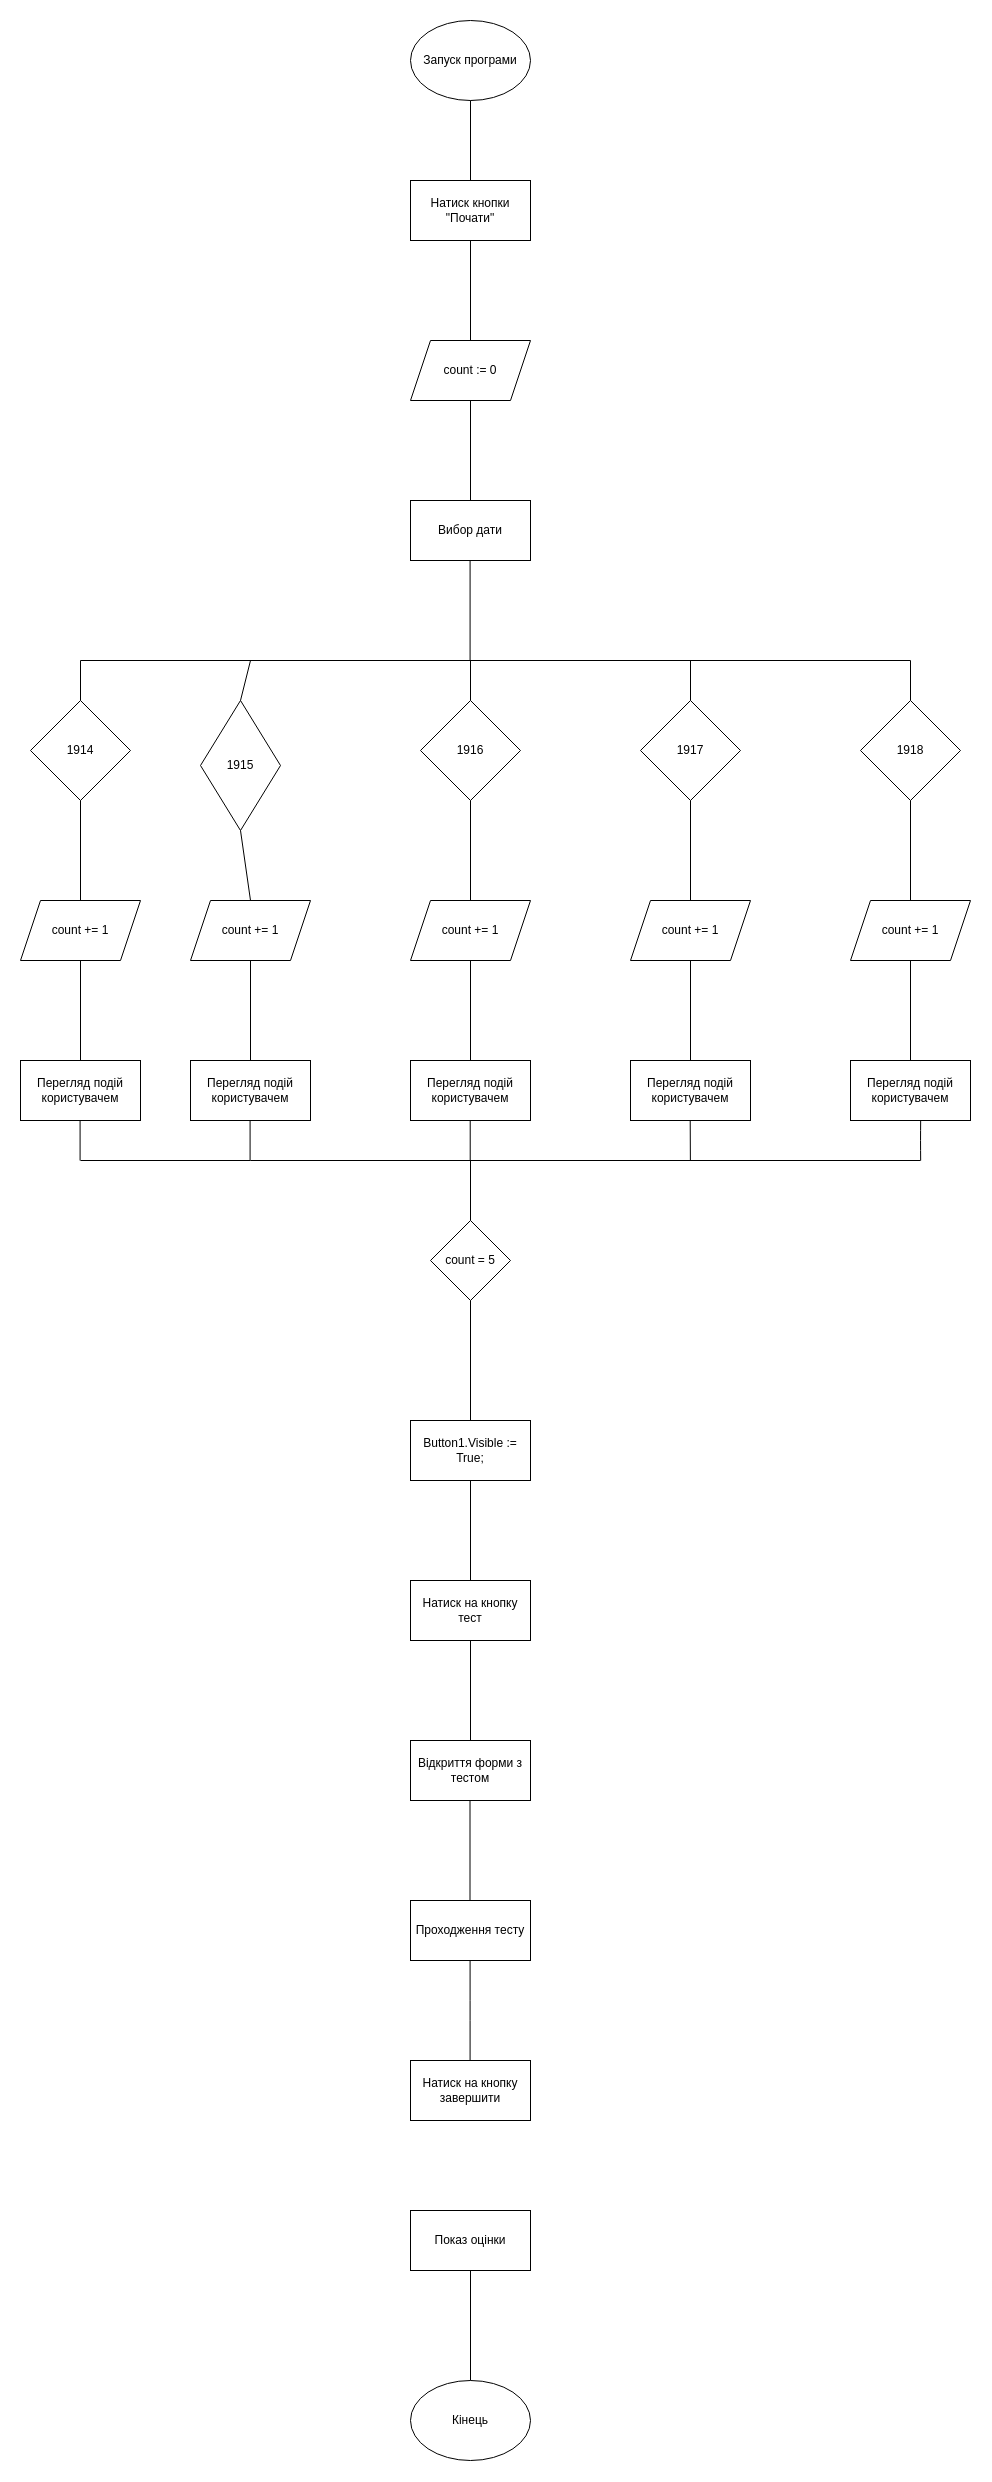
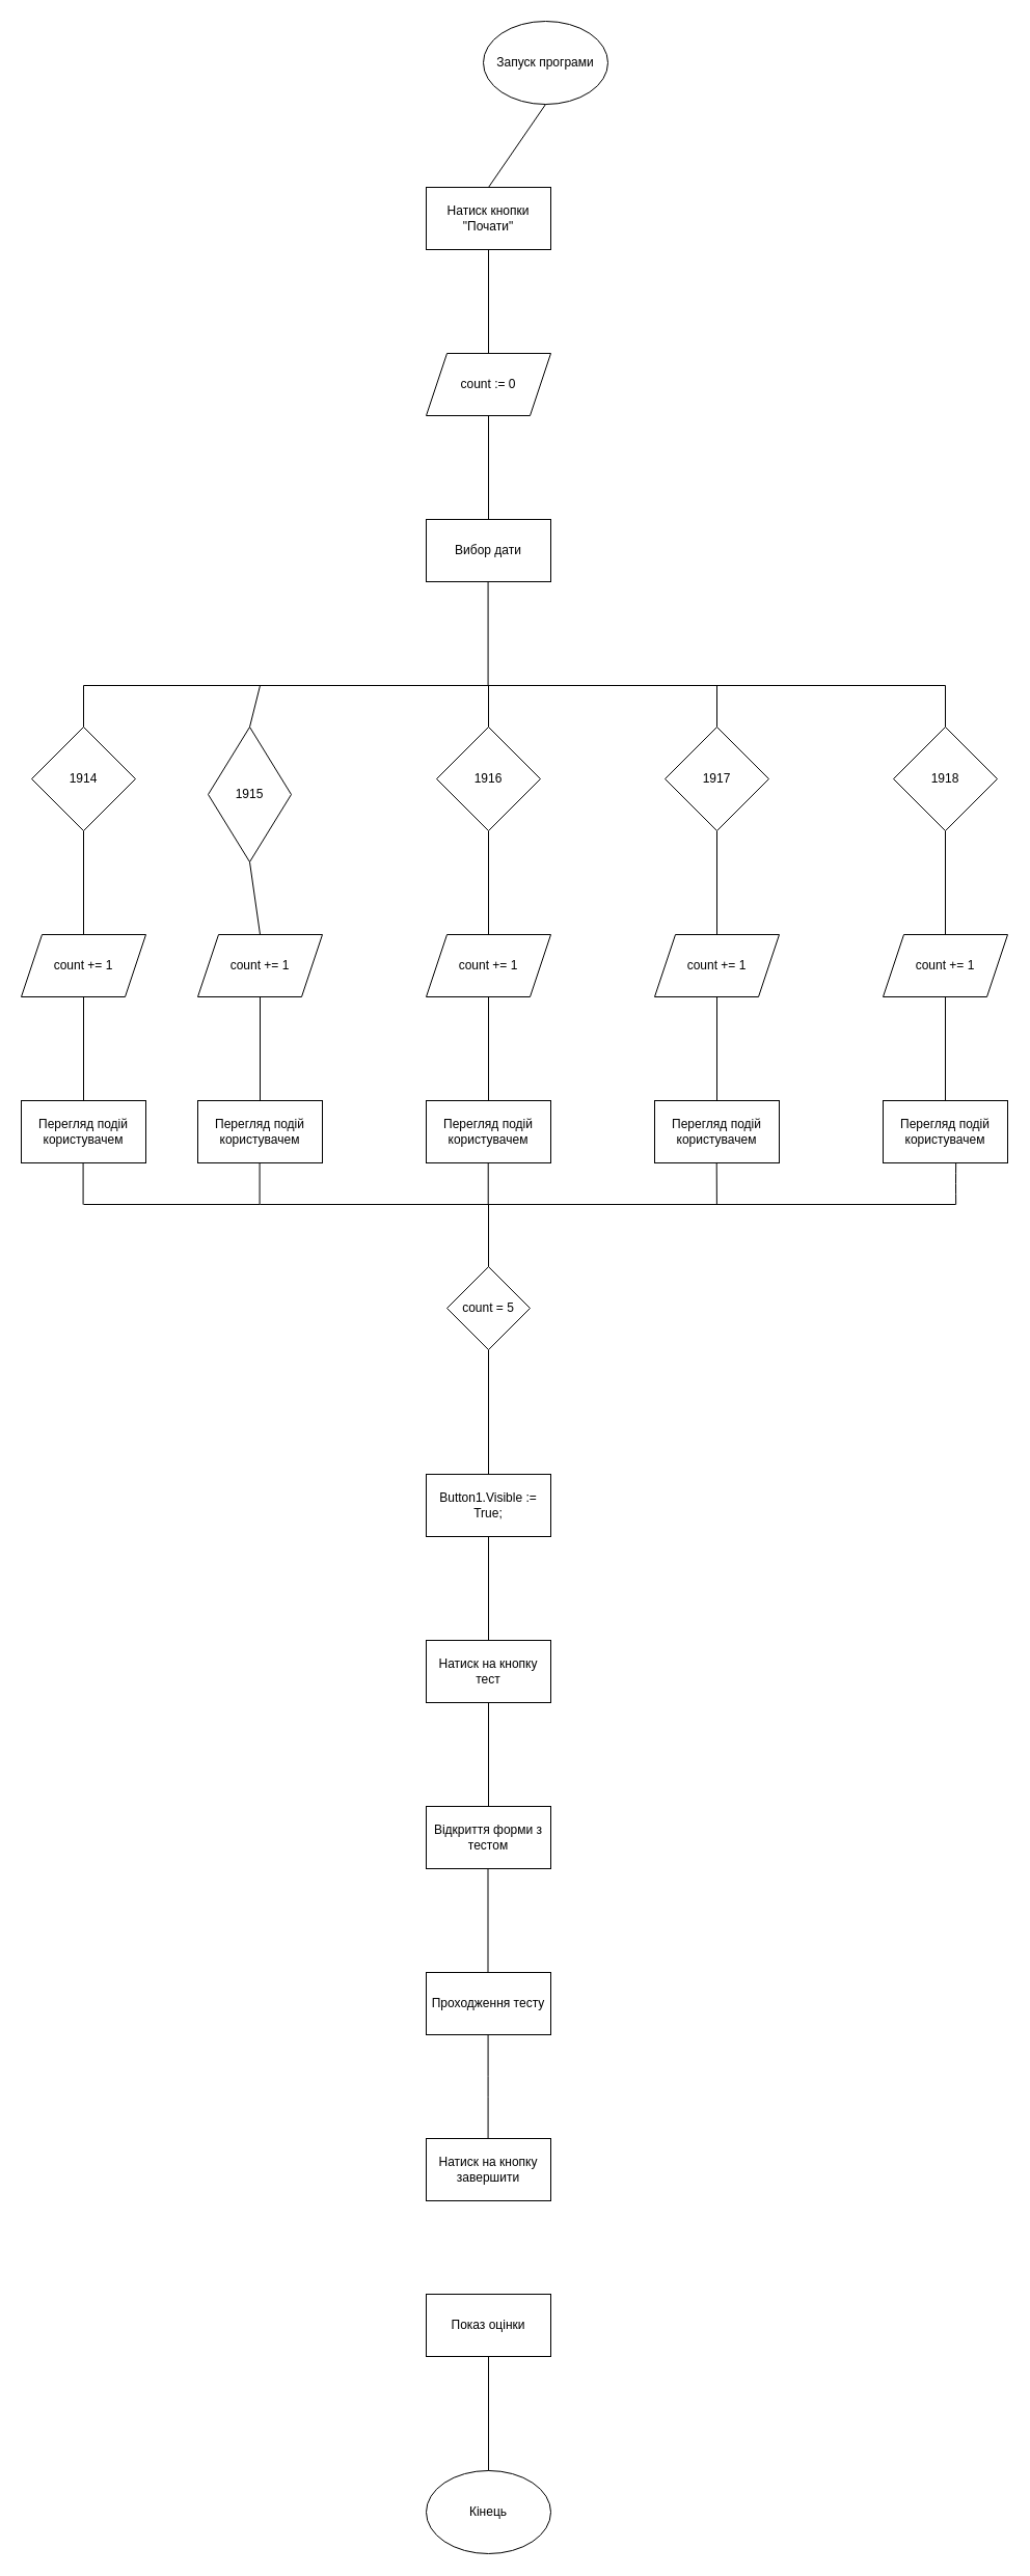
  <mxCell id="0" />
  <mxCell id="1" parent="0" />
  <mxCell id="2" value="Натиск кнопки &quot;Почати&quot;" style="rounded=0;whiteSpace=wrap;html=1;" vertex="1" parent="1"><mxGeometry x="410" y="180" width="120" height="60" as="geometry" /></mxCell>
- <mxCell id="3" value="Запуск програми" style="ellipse;whiteSpace=wrap;html=1;" vertex="1" parent="1"><mxGeometry x="410" y="20" width="120" height="80" as="geometry" /></mxCell>
+ <mxCell id="3" value="Запуск програми" style="ellipse;whiteSpace=wrap;html=1;" vertex="1" parent="1"><mxGeometry x="465" y="20" width="120" height="80" as="geometry" /></mxCell>
  <mxCell id="4" value="" style="endArrow=none;html=1;entryX=0.5;entryY=1;entryDx=0;entryDy=0;exitX=0.5;exitY=0;exitDx=0;exitDy=0;" edge="1" parent="1" source="2" target="3"><mxGeometry width="50" height="50" relative="1" as="geometry"><mxPoint x="450" y="240" as="sourcePoint" /><mxPoint x="500" y="190" as="targetPoint" /></mxGeometry></mxCell>
  <mxCell id="5" value="" style="endArrow=none;html=1;entryX=0.5;entryY=1;entryDx=0;entryDy=0;" edge="1" parent="1" target="2"><mxGeometry width="50" height="50" relative="1" as="geometry"><mxPoint x="470" y="340" as="sourcePoint" /><mxPoint x="380" y="280" as="targetPoint" /></mxGeometry></mxCell>
  <mxCell id="6" value="count := 0" style="shape=parallelogram;perimeter=parallelogramPerimeter;whiteSpace=wrap;html=1;fixedSize=1;" vertex="1" parent="1"><mxGeometry x="410" y="340" width="120" height="60" as="geometry" /></mxCell>
  <mxCell id="7" value="" style="endArrow=none;html=1;entryX=0.5;entryY=1;entryDx=0;entryDy=0;" edge="1" parent="1" target="6"><mxGeometry width="50" height="50" relative="1" as="geometry"><mxPoint x="470" y="500" as="sourcePoint" /><mxPoint x="520" y="450" as="targetPoint" /></mxGeometry></mxCell>
  <mxCell id="8" value="Вибор дати" style="rounded=0;whiteSpace=wrap;html=1;" vertex="1" parent="1"><mxGeometry x="410" y="500" width="120" height="60" as="geometry" /></mxCell>
  <mxCell id="9" value="" style="endArrow=none;html=1;" edge="1" parent="1"><mxGeometry width="50" height="50" relative="1" as="geometry"><mxPoint x="469.58" y="660" as="sourcePoint" /><mxPoint x="469.58" y="560" as="targetPoint" /></mxGeometry></mxCell>
  <mxCell id="10" value="1915" style="rhombus;whiteSpace=wrap;html=1;" vertex="1" parent="1"><mxGeometry x="200" y="700" width="80" height="130" as="geometry" /></mxCell>
  <mxCell id="11" value="" style="endArrow=none;html=1;entryX=0.5;entryY=1;entryDx=0;entryDy=0;" edge="1" parent="1" target="10"><mxGeometry width="50" height="50" relative="1" as="geometry"><mxPoint x="250" y="900" as="sourcePoint" /><mxPoint x="279" y="820" as="targetPoint" /></mxGeometry></mxCell>
  <mxCell id="12" value="count += 1" style="shape=parallelogram;perimeter=parallelogramPerimeter;whiteSpace=wrap;html=1;fixedSize=1;" vertex="1" parent="1"><mxGeometry x="190" y="900" width="120" height="60" as="geometry" /></mxCell>
  <mxCell id="13" value="" style="endArrow=none;html=1;" edge="1" parent="1" source="12" target="14"><mxGeometry width="50" height="50" relative="1" as="geometry"><mxPoint x="250" y="1060" as="sourcePoint" /><mxPoint x="250" y="960" as="targetPoint" /></mxGeometry></mxCell>
  <mxCell id="14" value="Перегляд подій користувачем" style="rounded=0;whiteSpace=wrap;html=1;" vertex="1" parent="1"><mxGeometry x="190" y="1060" width="120" height="60" as="geometry" /></mxCell>
  <mxCell id="15" value="1916" style="rhombus;whiteSpace=wrap;html=1;" vertex="1" parent="1"><mxGeometry x="420" y="700" width="100" height="100" as="geometry" /></mxCell>
  <mxCell id="16" value="" style="endArrow=none;html=1;entryX=0.5;entryY=1;entryDx=0;entryDy=0;" edge="1" parent="1" target="15"><mxGeometry width="50" height="50" relative="1" as="geometry"><mxPoint x="470" y="900" as="sourcePoint" /><mxPoint x="499" y="820" as="targetPoint" /></mxGeometry></mxCell>
  <mxCell id="17" value="count += 1" style="shape=parallelogram;perimeter=parallelogramPerimeter;whiteSpace=wrap;html=1;fixedSize=1;" vertex="1" parent="1"><mxGeometry x="410" y="900" width="120" height="60" as="geometry" /></mxCell>
  <mxCell id="18" value="" style="endArrow=none;html=1;" edge="1" parent="1" source="17" target="19"><mxGeometry width="50" height="50" relative="1" as="geometry"><mxPoint x="470" y="1060" as="sourcePoint" /><mxPoint x="470" y="960" as="targetPoint" /></mxGeometry></mxCell>
  <mxCell id="19" value="Перегляд подій користувачем" style="rounded=0;whiteSpace=wrap;html=1;" vertex="1" parent="1"><mxGeometry x="410" y="1060" width="120" height="60" as="geometry" /></mxCell>
  <mxCell id="20" value="1917" style="rhombus;whiteSpace=wrap;html=1;" vertex="1" parent="1"><mxGeometry x="640" y="700" width="100" height="100" as="geometry" /></mxCell>
  <mxCell id="21" value="" style="endArrow=none;html=1;entryX=0.5;entryY=1;entryDx=0;entryDy=0;" edge="1" parent="1" target="20"><mxGeometry width="50" height="50" relative="1" as="geometry"><mxPoint x="690" y="900" as="sourcePoint" /><mxPoint x="719" y="820" as="targetPoint" /></mxGeometry></mxCell>
  <mxCell id="22" value="count += 1" style="shape=parallelogram;perimeter=parallelogramPerimeter;whiteSpace=wrap;html=1;fixedSize=1;" vertex="1" parent="1"><mxGeometry x="630" y="900" width="120" height="60" as="geometry" /></mxCell>
  <mxCell id="23" value="" style="endArrow=none;html=1;" edge="1" parent="1" source="22" target="24"><mxGeometry width="50" height="50" relative="1" as="geometry"><mxPoint x="690" y="1060" as="sourcePoint" /><mxPoint x="690" y="960" as="targetPoint" /></mxGeometry></mxCell>
  <mxCell id="24" value="Перегляд подій користувачем" style="rounded=0;whiteSpace=wrap;html=1;" vertex="1" parent="1"><mxGeometry x="630" y="1060" width="120" height="60" as="geometry" /></mxCell>
  <mxCell id="25" value="1918" style="rhombus;whiteSpace=wrap;html=1;" vertex="1" parent="1"><mxGeometry x="860" y="700" width="100" height="100" as="geometry" /></mxCell>
  <mxCell id="26" value="" style="endArrow=none;html=1;entryX=0.5;entryY=1;entryDx=0;entryDy=0;" edge="1" parent="1" target="25"><mxGeometry width="50" height="50" relative="1" as="geometry"><mxPoint x="910" y="900" as="sourcePoint" /><mxPoint x="939" y="820" as="targetPoint" /></mxGeometry></mxCell>
  <mxCell id="27" value="count += 1" style="shape=parallelogram;perimeter=parallelogramPerimeter;whiteSpace=wrap;html=1;fixedSize=1;" vertex="1" parent="1"><mxGeometry x="850" y="900" width="120" height="60" as="geometry" /></mxCell>
  <mxCell id="28" value="" style="endArrow=none;html=1;" edge="1" parent="1" source="27" target="29"><mxGeometry width="50" height="50" relative="1" as="geometry"><mxPoint x="910" y="1060" as="sourcePoint" /><mxPoint x="910" y="960" as="targetPoint" /></mxGeometry></mxCell>
  <mxCell id="29" value="Перегляд подій користувачем" style="rounded=0;whiteSpace=wrap;html=1;" vertex="1" parent="1"><mxGeometry x="850" y="1060" width="120" height="60" as="geometry" /></mxCell>
  <mxCell id="30" value="" style="endArrow=none;html=1;" edge="1" parent="1"><mxGeometry width="50" height="50" relative="1" as="geometry"><mxPoint x="910" y="660" as="sourcePoint" /><mxPoint x="250" y="660" as="targetPoint" /></mxGeometry></mxCell>
  <mxCell id="31" value="" style="endArrow=none;html=1;entryX=0.5;entryY=0;entryDx=0;entryDy=0;" edge="1" parent="1" target="10"><mxGeometry width="50" height="50" relative="1" as="geometry"><mxPoint x="250" y="660" as="sourcePoint" /><mxPoint x="530" y="780" as="targetPoint" /></mxGeometry></mxCell>
  <mxCell id="32" value="" style="endArrow=none;html=1;entryX=0.5;entryY=0;entryDx=0;entryDy=0;" edge="1" parent="1" target="25"><mxGeometry width="50" height="50" relative="1" as="geometry"><mxPoint x="910" y="660" as="sourcePoint" /><mxPoint x="800" y="760" as="targetPoint" /></mxGeometry></mxCell>
  <mxCell id="33" value="" style="endArrow=none;html=1;entryX=0.5;entryY=0;entryDx=0;entryDy=0;" edge="1" parent="1" target="15"><mxGeometry width="50" height="50" relative="1" as="geometry"><mxPoint x="470" y="660" as="sourcePoint" /><mxPoint x="700" y="720" as="targetPoint" /></mxGeometry></mxCell>
  <mxCell id="34" value="" style="endArrow=none;html=1;exitX=0.5;exitY=0;exitDx=0;exitDy=0;" edge="1" parent="1" source="20"><mxGeometry width="50" height="50" relative="1" as="geometry"><mxPoint x="650" y="770" as="sourcePoint" /><mxPoint x="690" y="660" as="targetPoint" /></mxGeometry></mxCell>
  <mxCell id="35" value="" style="endArrow=none;html=1;" edge="1" parent="1"><mxGeometry width="50" height="50" relative="1" as="geometry"><mxPoint x="920" y="1160" as="sourcePoint" /><mxPoint x="250" y="1160" as="targetPoint" /></mxGeometry></mxCell>
  <mxCell id="36" value="" style="endArrow=none;html=1;entryX=0.5;entryY=0;entryDx=0;entryDy=0;" edge="1" parent="1"><mxGeometry width="50" height="50" relative="1" as="geometry"><mxPoint x="249.58" y="1120" as="sourcePoint" /><mxPoint x="249.58" y="1160" as="targetPoint" /></mxGeometry></mxCell>
  <mxCell id="37" value="" style="endArrow=none;html=1;entryX=0.5;entryY=0;entryDx=0;entryDy=0;" edge="1" parent="1"><mxGeometry width="50" height="50" relative="1" as="geometry"><mxPoint x="920.17" y="1120" as="sourcePoint" /><mxPoint x="920.17" y="1160" as="targetPoint" /><Array as="points"><mxPoint x="920" y="1140" /></Array></mxGeometry></mxCell>
  <mxCell id="38" value="" style="endArrow=none;html=1;entryX=0.5;entryY=0;entryDx=0;entryDy=0;" edge="1" parent="1"><mxGeometry width="50" height="50" relative="1" as="geometry"><mxPoint x="469.71" y="1120" as="sourcePoint" /><mxPoint x="469.71" y="1160" as="targetPoint" /></mxGeometry></mxCell>
  <mxCell id="39" value="" style="endArrow=none;html=1;exitX=0.5;exitY=0;exitDx=0;exitDy=0;" edge="1" parent="1"><mxGeometry width="50" height="50" relative="1" as="geometry"><mxPoint x="689.88" y="1160" as="sourcePoint" /><mxPoint x="689.88" y="1120" as="targetPoint" /><Array as="points"><mxPoint x="689.71" y="1120" /></Array></mxGeometry></mxCell>
  <mxCell id="40" value="count = 5" style="rhombus;whiteSpace=wrap;html=1;" vertex="1" parent="1"><mxGeometry x="430" y="1220" width="80" height="80" as="geometry" /></mxCell>
  <mxCell id="41" value="" style="endArrow=none;html=1;exitX=0.5;exitY=0;exitDx=0;exitDy=0;" edge="1" parent="1" source="40"><mxGeometry width="50" height="50" relative="1" as="geometry"><mxPoint x="434" y="1220" as="sourcePoint" /><mxPoint x="470" y="1160" as="targetPoint" /></mxGeometry></mxCell>
  <mxCell id="42" value="1914" style="rhombus;whiteSpace=wrap;html=1;" vertex="1" parent="1"><mxGeometry x="30" y="700" width="100" height="100" as="geometry" /></mxCell>
  <mxCell id="43" value="" style="endArrow=none;html=1;entryX=0.5;entryY=1;entryDx=0;entryDy=0;" edge="1" parent="1" target="42"><mxGeometry width="50" height="50" relative="1" as="geometry"><mxPoint x="80" y="900" as="sourcePoint" /><mxPoint x="109" y="820" as="targetPoint" /></mxGeometry></mxCell>
  <mxCell id="44" value="count += 1" style="shape=parallelogram;perimeter=parallelogramPerimeter;whiteSpace=wrap;html=1;fixedSize=1;" vertex="1" parent="1"><mxGeometry x="20" y="900" width="120" height="60" as="geometry" /></mxCell>
  <mxCell id="45" value="" style="endArrow=none;html=1;" edge="1" parent="1" source="44" target="46"><mxGeometry width="50" height="50" relative="1" as="geometry"><mxPoint x="80" y="1060" as="sourcePoint" /><mxPoint x="80" y="960" as="targetPoint" /></mxGeometry></mxCell>
  <mxCell id="46" value="Перегляд подій користувачем" style="rounded=0;whiteSpace=wrap;html=1;" vertex="1" parent="1"><mxGeometry x="20" y="1060" width="120" height="60" as="geometry" /></mxCell>
  <mxCell id="47" value="" style="endArrow=none;html=1;entryX=0.5;entryY=0;entryDx=0;entryDy=0;" edge="1" parent="1" target="42"><mxGeometry width="50" height="50" relative="1" as="geometry"><mxPoint x="80" y="660" as="sourcePoint" /><mxPoint x="360" y="780" as="targetPoint" /></mxGeometry></mxCell>
  <mxCell id="48" value="" style="endArrow=none;html=1;entryX=0.5;entryY=0;entryDx=0;entryDy=0;" edge="1" parent="1"><mxGeometry width="50" height="50" relative="1" as="geometry"><mxPoint x="79.58" y="1120" as="sourcePoint" /><mxPoint x="79.58" y="1160" as="targetPoint" /></mxGeometry></mxCell>
  <mxCell id="49" value="" style="endArrow=none;html=1;" edge="1" parent="1"><mxGeometry width="50" height="50" relative="1" as="geometry"><mxPoint x="80" y="660" as="sourcePoint" /><mxPoint x="260" y="660" as="targetPoint" /></mxGeometry></mxCell>
  <mxCell id="50" value="" style="endArrow=none;html=1;" edge="1" parent="1"><mxGeometry width="50" height="50" relative="1" as="geometry"><mxPoint x="80" y="1160" as="sourcePoint" /><mxPoint x="250" y="1160" as="targetPoint" /></mxGeometry></mxCell>
  <mxCell id="51" value="" style="endArrow=none;html=1;" edge="1" parent="1"><mxGeometry width="50" height="50" relative="1" as="geometry"><mxPoint x="470" y="1420" as="sourcePoint" /><mxPoint x="470" y="1300" as="targetPoint" /></mxGeometry></mxCell>
  <mxCell id="52" value="Button1.Visible := True;" style="rounded=0;whiteSpace=wrap;html=1;" vertex="1" parent="1"><mxGeometry x="410" y="1420" width="120" height="60" as="geometry" /></mxCell>
  <mxCell id="53" value="" style="endArrow=none;html=1;entryX=0.5;entryY=1;entryDx=0;entryDy=0;" edge="1" parent="1" target="52"><mxGeometry width="50" height="50" relative="1" as="geometry"><mxPoint x="470" y="1580" as="sourcePoint" /><mxPoint x="570" y="1380" as="targetPoint" /></mxGeometry></mxCell>
  <mxCell id="54" value="Натиск на кнопку тест" style="rounded=0;whiteSpace=wrap;html=1;" vertex="1" parent="1"><mxGeometry x="410" y="1580" width="120" height="60" as="geometry" /></mxCell>
  <mxCell id="55" value="Відкриття форми з тестом" style="rounded=0;whiteSpace=wrap;html=1;" vertex="1" parent="1"><mxGeometry x="410" y="1740" width="120" height="60" as="geometry" /></mxCell>
  <mxCell id="56" value="" style="endArrow=none;html=1;entryX=0.5;entryY=1;entryDx=0;entryDy=0;exitX=0.5;exitY=0;exitDx=0;exitDy=0;" edge="1" parent="1" source="55" target="54"><mxGeometry width="50" height="50" relative="1" as="geometry"><mxPoint x="440" y="1740" as="sourcePoint" /><mxPoint x="490" y="1690" as="targetPoint" /></mxGeometry></mxCell>
  <mxCell id="57" value="" style="endArrow=none;html=1;" edge="1" parent="1"><mxGeometry width="50" height="50" relative="1" as="geometry"><mxPoint x="469.5" y="1900" as="sourcePoint" /><mxPoint x="469.5" y="1800" as="targetPoint" /></mxGeometry></mxCell>
  <mxCell id="58" value="Проходження тесту" style="rounded=0;whiteSpace=wrap;html=1;" vertex="1" parent="1"><mxGeometry x="410" y="1900" width="120" height="60" as="geometry" /></mxCell>
  <mxCell id="59" value="" style="endArrow=none;html=1;" edge="1" parent="1"><mxGeometry width="50" height="50" relative="1" as="geometry"><mxPoint x="469.58" y="2060" as="sourcePoint" /><mxPoint x="469.58" y="1960" as="targetPoint" /><Array as="points"><mxPoint x="469.58" y="2010" /></Array></mxGeometry></mxCell>
  <mxCell id="60" value="Натиск на кнопку завершити" style="rounded=0;whiteSpace=wrap;html=1;" vertex="1" parent="1"><mxGeometry x="410" y="2060" width="120" height="60" as="geometry" /></mxCell>
  <mxCell id="61" value="Показ оцінки" style="rounded=0;whiteSpace=wrap;html=1;" vertex="1" parent="1"><mxGeometry x="410" y="2210" width="120" height="60" as="geometry" /></mxCell>
  <mxCell id="62" value="" style="endArrow=none;html=1;" edge="1" parent="1" source="61" target="64"><mxGeometry width="50" height="50" relative="1" as="geometry"><mxPoint x="424" y="2170" as="sourcePoint" /><mxPoint x="474" y="2120" as="targetPoint" /></mxGeometry></mxCell>
  <mxCell id="63" value="" style="endArrow=none;html=1;" edge="1" parent="1"><mxGeometry width="50" height="50" relative="1" as="geometry"><mxPoint x="470" y="2380" as="sourcePoint" /><mxPoint x="470" y="2270" as="targetPoint" /></mxGeometry></mxCell>
  <mxCell id="64" value="Кінець" style="ellipse;whiteSpace=wrap;html=1;" vertex="1" parent="1"><mxGeometry x="410" y="2380" width="120" height="80" as="geometry" /></mxCell>
